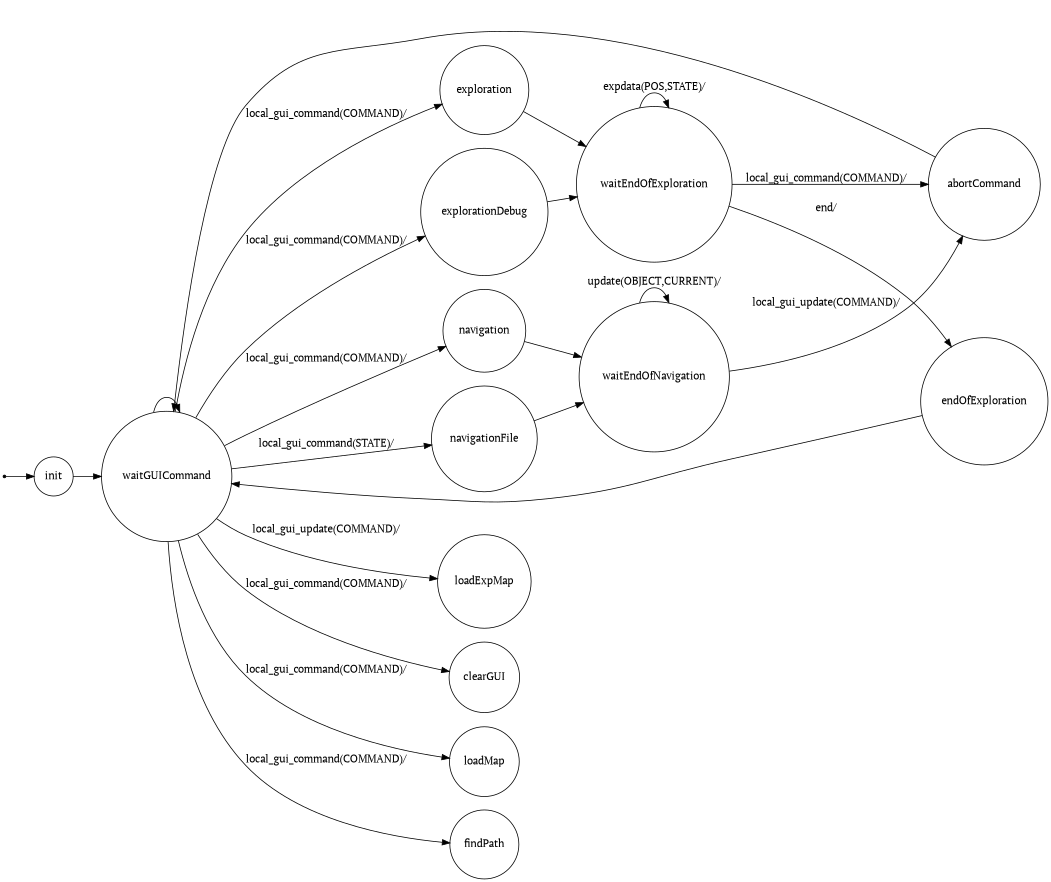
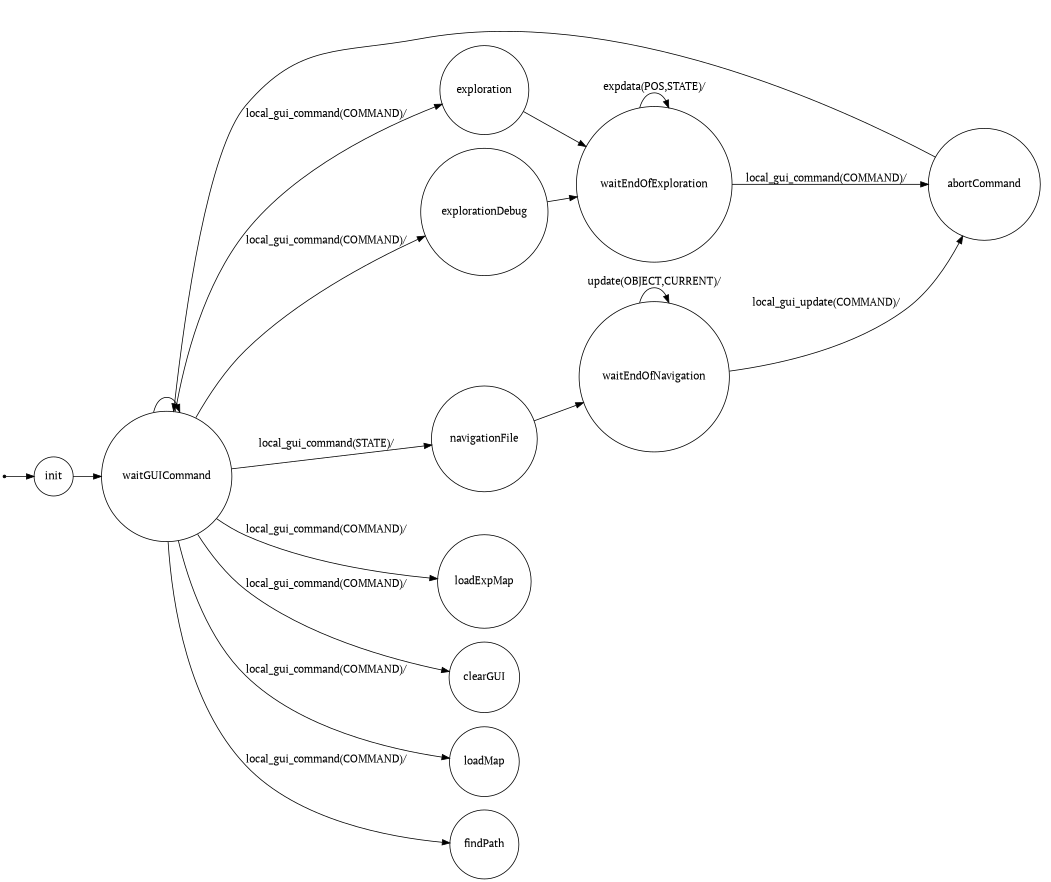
  digraph {
    fontname="PT Serif"
    rankdir=LR
    node [fontname="PT Serif" shape=circle]
    edge [fontname="PT Serif"]
    iniziale [shape=point]
    init
    waitGUICommand
-   navigation
    loadExpMap
    exploration
    clearGUI
    loadMap
    explorationDebug
    findPath
    navigationFile
    waitEndOfNavigation
    waitEndOfExploration
    abortCommand
-   endOfExploration
    iniziale -> init
    init -> waitGUICommand
    waitGUICommand -> waitGUICommand
-   waitGUICommand -> navigation [label="local_gui_command(COMMAND)/"]
-   waitGUICommand -> loadExpMap [label="local_gui_update(COMMAND)/"]
+   waitGUICommand -> loadExpMap [label="local_gui_command(COMMAND)/"]
    waitGUICommand -> exploration [label="local_gui_command(COMMAND)/"]
    waitGUICommand -> clearGUI [label="local_gui_command(COMMAND)/"]
    waitGUICommand -> loadMap [label="local_gui_command(COMMAND)/"]
    waitGUICommand -> explorationDebug [label="local_gui_command(COMMAND)/"]
    waitGUICommand -> findPath [label="local_gui_command(COMMAND)/"]
    waitGUICommand -> navigationFile [label="local_gui_command(STATE)/"]
-   navigation -> waitEndOfNavigation
    exploration -> waitEndOfExploration
    explorationDebug -> waitEndOfExploration
    navigationFile -> waitEndOfNavigation
    waitEndOfNavigation -> waitEndOfNavigation [label="update(OBJECT,CURRENT)/"]
    waitEndOfNavigation -> abortCommand [label="local_gui_update(COMMAND)/"]
    waitEndOfExploration -> waitEndOfExploration [label="expdata(POS,STATE)/"]
    waitEndOfExploration -> abortCommand [label="local_gui_command(COMMAND)/"]
-   waitEndOfExploration -> endOfExploration [label="end/"]
    abortCommand -> waitGUICommand
-   endOfExploration -> waitGUICommand
  }
